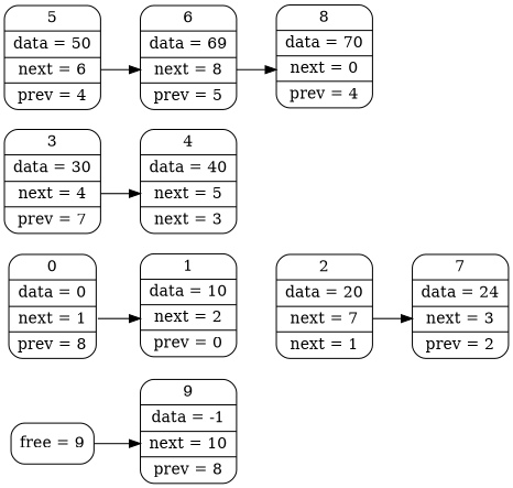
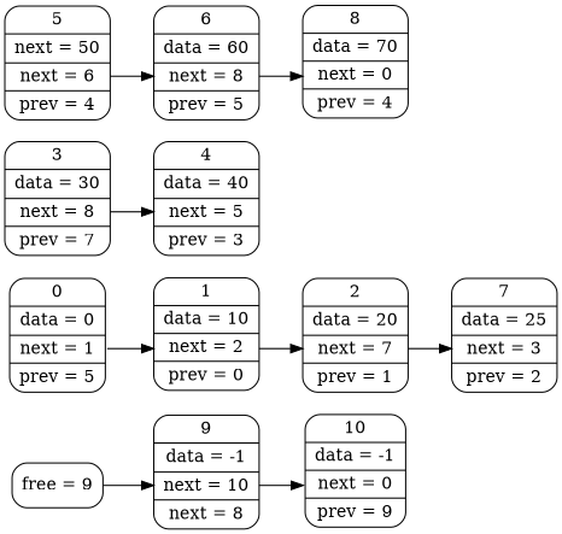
  digraph {
    rankdir=LR
    node [shape=record style=rounded]
    edge [headport=n tailport=n]
    n1 [label="<f>free = 9"]
-   n2 [label="9|data = -1|<n>next = 10|<p>prev = 8"]
-   n4 [label="0|data = 0|<n>next = 1|<p>prev = 8"]
+   n2 [label="9|data = -1|<n>next = 10|<p>next = 8"]
+   n3 [label="10|data = -1|<n>next = 0|<p>prev = 9"]
+   n4 [label="0|data = 0|<n>next = 1|<p>prev = 5"]
    n5 [label="1|data = 10|<n>next = 2|<p>prev = 0"]
-   n6 [label="2|data = 20|<n>next = 7|<p>next = 1"]
-   n7 [label="7|data = 24|<n>next = 3|<p>prev = 2"]
-   n8 [label="3|data = 30|<n>next = 4|<p>prev = 7"]
-   n9 [label="4|data = 40|<n>next = 5|<p>next = 3"]
-   n10 [label="5|data = 50|<n>next = 6|<p>prev = 4"]
-   n11 [label="6|data = 69|<n>next = 8|<p>prev = 5"]
+   n6 [label="2|data = 20|<n>next = 7|<p>prev = 1"]
+   n7 [label="7|data = 25|<n>next = 3|<p>prev = 2"]
+   n8 [label="3|data = 30|<n>next = 8|<p>prev = 7"]
+   n9 [label="4|data = 40|<n>next = 5|<p>prev = 3"]
+   n10 [label="5|next = 50|<n>next = 6|<p>prev = 4"]
+   n11 [label="6|data = 60|<n>next = 8|<p>prev = 5"]
    n12 [label="8|data = 70|<n>next = 0|<p>prev = 4"]
    n1 -> n2 [tailport=f]
+   n2 -> n3
    n4 -> n5
+   n5 -> n6
    n6 -> n7
    n8 -> n9
    n10 -> n11
    n11 -> n12
  }
